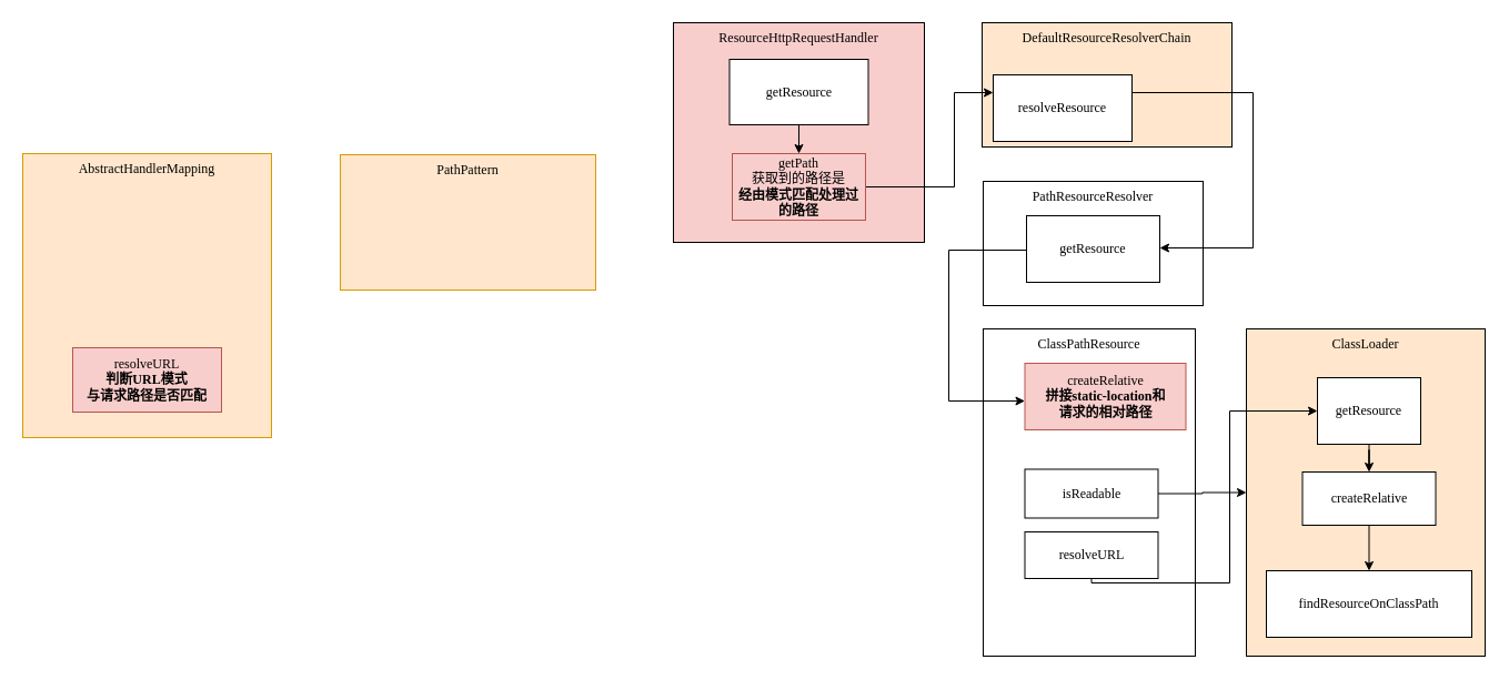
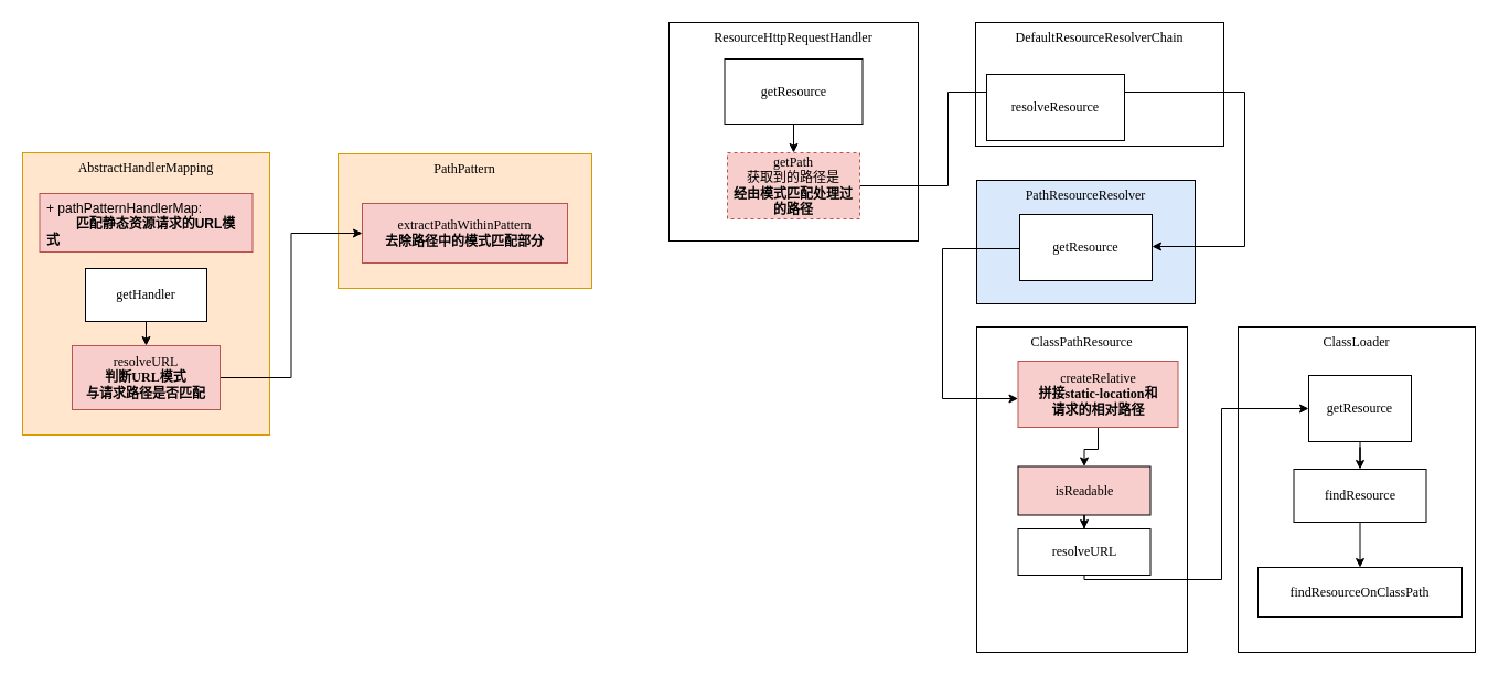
  <mxCell id="0" />
  <mxCell id="1" parent="0" />
- <mxCell id="2" value="PathResourceResolver" style="rounded=0;whiteSpace=wrap;html=1;fontFamily=MesloLGS NF;verticalAlign=top;" vertex="1" parent="1"><mxGeometry x="885" y="163" width="198" height="112" as="geometry" /></mxCell>
- <mxCell id="3" value="ClassLoader" style="rounded=0;whiteSpace=wrap;html=1;fontFamily=MesloLGS NF;verticalAlign=top;fillColor=#ffe6cc;" vertex="1" parent="1"><mxGeometry x="1122" y="296" width="215" height="295" as="geometry" /></mxCell>
+ <mxCell id="2" value="PathResourceResolver" style="rounded=0;whiteSpace=wrap;html=1;fontFamily=MesloLGS NF;verticalAlign=top;fillColor=#dae8fc;" vertex="1" parent="1"><mxGeometry x="885" y="163" width="198" height="112" as="geometry" /></mxCell>
+ <mxCell id="3" value="ClassLoader" style="rounded=0;whiteSpace=wrap;html=1;fontFamily=MesloLGS NF;verticalAlign=top;" vertex="1" parent="1"><mxGeometry x="1122" y="296" width="215" height="295" as="geometry" /></mxCell>
  <mxCell id="4" value="ClassPathResource" style="rounded=0;whiteSpace=wrap;html=1;fontFamily=MesloLGS NF;verticalAlign=top;" vertex="1" parent="1"><mxGeometry x="885" y="296" width="191" height="295" as="geometry" /></mxCell>
- <mxCell id="5" value="DefaultResourceResolverChain" style="rounded=0;whiteSpace=wrap;html=1;fontFamily=MesloLGS NF;verticalAlign=top;fillColor=#ffe6cc;" vertex="1" parent="1"><mxGeometry x="884" y="20" width="225" height="112" as="geometry" /></mxCell>
+ <mxCell id="5" value="DefaultResourceResolverChain" style="rounded=0;whiteSpace=wrap;html=1;fontFamily=MesloLGS NF;verticalAlign=top;" vertex="1" parent="1"><mxGeometry x="884" y="20" width="225" height="112" as="geometry" /></mxCell>
  <mxCell id="6" value="" style="edgeStyle=orthogonalEdgeStyle;rounded=0;orthogonalLoop=1;jettySize=auto;html=1;" edge="1" parent="1" source="7" target="25"><mxGeometry relative="1" as="geometry"><Array as="points"><mxPoint x="1128" y="83" /><mxPoint x="1128" y="223" /></Array></mxGeometry></mxCell>
  <mxCell id="7" value="resolveResource" style="rounded=0;whiteSpace=wrap;html=1;fontFamily=MesloLGS NF;" vertex="1" parent="1"><mxGeometry x="894" y="67" width="125" height="60" as="geometry" /></mxCell>
  <mxCell id="8" value="" style="edgeStyle=orthogonalEdgeStyle;rounded=0;orthogonalLoop=1;jettySize=auto;html=1;" edge="1" parent="1" source="25" target="10"><mxGeometry relative="1" as="geometry"><Array as="points"><mxPoint x="854" y="225" /><mxPoint x="854" y="361" /></Array></mxGeometry></mxCell>
+ <mxCell id="9" value="" style="edgeStyle=orthogonalEdgeStyle;rounded=0;orthogonalLoop=1;jettySize=auto;html=1;" edge="1" parent="1" source="10" target="12"><mxGeometry relative="1" as="geometry" /></mxCell>
  <mxCell id="10" value="createRelative&lt;div&gt;&lt;b&gt;拼接static-location和&lt;/b&gt;&lt;/div&gt;&lt;div&gt;&lt;b&gt;请求的相对路径&lt;/b&gt;&lt;/div&gt;" style="whiteSpace=wrap;html=1;fontFamily=MesloLGS NF;rounded=0;fillColor=#f8cecc;strokeColor=#b85450;" vertex="1" parent="1"><mxGeometry x="922.5" y="327" width="145" height="60" as="geometry" /></mxCell>
- <mxCell id="11" value="" style="edgeStyle=orthogonalEdgeStyle;rounded=0;orthogonalLoop=1;jettySize=auto;html=1;" edge="1" parent="1" source="12" target="3"><mxGeometry relative="1" as="geometry" /></mxCell>
- <mxCell id="12" value="isReadable" style="whiteSpace=wrap;html=1;fontFamily=MesloLGS NF;rounded=0;" vertex="1" parent="1"><mxGeometry x="922.5" y="422.5" width="120" height="44" as="geometry" /></mxCell>
+ <mxCell id="11" value="" style="edgeStyle=orthogonalEdgeStyle;rounded=0;orthogonalLoop=1;jettySize=auto;html=1;" edge="1" parent="1" source="12" target="14"><mxGeometry relative="1" as="geometry" /></mxCell>
+ <mxCell id="12" value="isReadable" style="whiteSpace=wrap;html=1;fontFamily=MesloLGS NF;rounded=0;fillColor=#f8cecc;" vertex="1" parent="1"><mxGeometry x="922.5" y="422.5" width="120" height="44" as="geometry" /></mxCell>
  <mxCell id="13" value="" style="edgeStyle=orthogonalEdgeStyle;rounded=0;orthogonalLoop=1;jettySize=auto;html=1;" edge="1" parent="1" source="14" target="20"><mxGeometry relative="1" as="geometry"><Array as="points"><mxPoint x="1107" y="525" /><mxPoint x="1107" y="370" /></Array></mxGeometry></mxCell>
  <mxCell id="14" value="resolveURL" style="whiteSpace=wrap;html=1;fontFamily=MesloLGS NF;rounded=0;" vertex="1" parent="1"><mxGeometry x="922.5" y="479" width="120" height="42" as="geometry" /></mxCell>
- <mxCell id="15" value="ResourceHttpRequestHandler" style="rounded=0;whiteSpace=wrap;html=1;fontFamily=MesloLGS NF;verticalAlign=top;fillColor=#f8cecc;" vertex="1" parent="1"><mxGeometry x="606" y="20" width="226" height="198" as="geometry" /></mxCell>
- <mxCell id="16" style="edgeStyle=orthogonalEdgeStyle;rounded=0;orthogonalLoop=1;jettySize=auto;html=1;exitX=1;exitY=0.5;exitDx=0;exitDy=0;" edge="1" parent="1" source="24" target="7"><mxGeometry relative="1" as="geometry"><Array as="points"><mxPoint x="859" y="168" /><mxPoint x="859" y="83" /></Array></mxGeometry></mxCell>
+ <mxCell id="15" value="ResourceHttpRequestHandler" style="rounded=0;whiteSpace=wrap;html=1;fontFamily=MesloLGS NF;verticalAlign=top;" vertex="1" parent="1"><mxGeometry x="606" y="20" width="226" height="198" as="geometry" /></mxCell>
+ <mxCell id="16" style="edgeStyle=orthogonalEdgeStyle;rounded=0;orthogonalLoop=1;jettySize=auto;html=1;exitX=1;exitY=0.5;exitDx=0;exitDy=0;endArrow=none;" edge="1" parent="1" source="24" target="7"><mxGeometry relative="1" as="geometry"><Array as="points"><mxPoint x="859" y="168" /><mxPoint x="859" y="83" /></Array></mxGeometry></mxCell>
  <mxCell id="17" value="" style="edgeStyle=orthogonalEdgeStyle;rounded=0;orthogonalLoop=1;jettySize=auto;html=1;" edge="1" parent="1" source="18" target="24"><mxGeometry relative="1" as="geometry" /></mxCell>
  <mxCell id="18" value="getResource" style="rounded=0;whiteSpace=wrap;html=1;fontFamily=MesloLGS NF;" vertex="1" parent="1"><mxGeometry x="656.5" y="53" width="125" height="59" as="geometry" /></mxCell>
  <mxCell id="19" value="" style="edgeStyle=orthogonalEdgeStyle;rounded=0;orthogonalLoop=1;jettySize=auto;html=1;" edge="1" parent="1" source="20" target="22"><mxGeometry relative="1" as="geometry" /></mxCell>
  <mxCell id="20" value="getResource" style="whiteSpace=wrap;html=1;fontFamily=MesloLGS NF;rounded=0;" vertex="1" parent="1"><mxGeometry x="1186" y="340" width="93" height="60" as="geometry" /></mxCell>
  <mxCell id="21" value="" style="edgeStyle=orthogonalEdgeStyle;rounded=0;orthogonalLoop=1;jettySize=auto;html=1;" edge="1" parent="1" source="22" target="23"><mxGeometry relative="1" as="geometry" /></mxCell>
- <mxCell id="22" value="createRelative" style="whiteSpace=wrap;html=1;fontFamily=MesloLGS NF;rounded=0;" vertex="1" parent="1"><mxGeometry x="1172.5" y="425" width="120" height="48" as="geometry" /></mxCell>
- <mxCell id="23" value="findResourceOnClassPath" style="whiteSpace=wrap;html=1;fontFamily=MesloLGS NF;rounded=0;" vertex="1" parent="1"><mxGeometry x="1140" y="514" width="185" height="60" as="geometry" /></mxCell>
- <mxCell id="24" value="getPath&lt;div&gt;获取到的路径是&lt;/div&gt;&lt;div&gt;&lt;b&gt;经由模式匹配处理过的路径&lt;/b&gt;&lt;/div&gt;" style="whiteSpace=wrap;html=1;fontFamily=MesloLGS NF;rounded=0;fillColor=#f8cecc;strokeColor=#b85450;" vertex="1" parent="1"><mxGeometry x="659" y="138" width="120" height="60" as="geometry" /></mxCell>
+ <mxCell id="22" value="findResource" style="whiteSpace=wrap;html=1;fontFamily=MesloLGS NF;rounded=0;" vertex="1" parent="1"><mxGeometry x="1172.5" y="425" width="120" height="48" as="geometry" /></mxCell>
+ <mxCell id="23" value="findResourceOnClassPath" style="whiteSpace=wrap;html=1;fontFamily=MesloLGS NF;rounded=0;" vertex="1" parent="1"><mxGeometry x="1140" y="514" width="185" height="45" as="geometry" /></mxCell>
+ <mxCell id="24" value="getPath&lt;div&gt;获取到的路径是&lt;/div&gt;&lt;div&gt;&lt;b&gt;经由模式匹配处理过的路径&lt;/b&gt;&lt;/div&gt;" style="whiteSpace=wrap;html=1;fontFamily=MesloLGS NF;rounded=0;fillColor=#f8cecc;strokeColor=#b85450;dashed=1;" vertex="1" parent="1"><mxGeometry x="659" y="138" width="120" height="60" as="geometry" /></mxCell>
  <mxCell id="25" value="getResource" style="whiteSpace=wrap;html=1;fontFamily=MesloLGS NF;rounded=0;" vertex="1" parent="1"><mxGeometry x="924" y="194" width="120" height="60" as="geometry" /></mxCell>
  <mxCell id="26" value="PathPattern" style="rounded=0;whiteSpace=wrap;html=1;fontFamily=MesloLGS NF;verticalAlign=top;fillColor=#ffe6cc;strokeColor=#d79b00;" vertex="1" parent="1"><mxGeometry x="306" y="139" width="230" height="122" as="geometry" /></mxCell>
  <mxCell id="27" value="AbstractHandlerMapping" style="rounded=0;whiteSpace=wrap;html=1;fontFamily=MesloLGS NF;verticalAlign=top;fillColor=#ffe6cc;strokeColor=#d79b00;" vertex="1" parent="1"><mxGeometry x="20" y="138" width="224" height="256" as="geometry" /></mxCell>
+ <mxCell id="28" value="" style="edgeStyle=orthogonalEdgeStyle;rounded=0;orthogonalLoop=1;jettySize=auto;html=1;" edge="1" parent="1" source="29" target="31"><mxGeometry relative="1" as="geometry" /></mxCell>
+ <mxCell id="29" value="getHandler" style="whiteSpace=wrap;html=1;fontFamily=MesloLGS NF;rounded=0;" vertex="1" parent="1"><mxGeometry x="77" y="243" width="110" height="48" as="geometry" /></mxCell>
+ <mxCell id="30" style="edgeStyle=orthogonalEdgeStyle;rounded=0;orthogonalLoop=1;jettySize=auto;html=1;entryX=0;entryY=0.5;entryDx=0;entryDy=0;" edge="1" parent="1" source="31" target="33"><mxGeometry relative="1" as="geometry" /></mxCell>
  <mxCell id="31" value="resolveURL&lt;div&gt;&lt;b&gt;判断URL模式&lt;/b&gt;&lt;/div&gt;&lt;div&gt;&lt;b&gt;与请求路径是否匹配&lt;/b&gt;&lt;/div&gt;" style="whiteSpace=wrap;html=1;fontFamily=MesloLGS NF;rounded=0;fillColor=#f8cecc;strokeColor=#b85450;" vertex="1" parent="1"><mxGeometry x="65" y="313" width="134" height="58" as="geometry" /></mxCell>
+ <mxCell id="32" value="+ pathPatternHandlerMap:&amp;nbsp;&lt;div&gt;&lt;span style=&quot;white-space: pre;&quot;&gt;&#09;&lt;/span&gt;&lt;b&gt;匹配静态资源请求的URL模式&lt;/b&gt;&lt;/div&gt;" style="text;strokeColor=#b85450;fillColor=#f8cecc;align=left;verticalAlign=top;spacingLeft=4;spacingRight=4;overflow=hidden;rotatable=0;points=[[0,0.5],[1,0.5]];portConstraint=eastwest;whiteSpace=wrap;html=1;" vertex="1" parent="1"><mxGeometry x="35.5" y="175" width="193" height="53" as="geometry" /></mxCell>
+ <mxCell id="33" value="extractPathWithinPattern&lt;div&gt;&lt;b&gt;去除路径中的模式匹配部分&lt;/b&gt;&lt;/div&gt;" style="whiteSpace=wrap;html=1;fontFamily=MesloLGS NF;rounded=0;fillColor=#f8cecc;strokeColor=#b85450;" vertex="1" parent="1"><mxGeometry x="328" y="184" width="186" height="54" as="geometry" /></mxCell>
